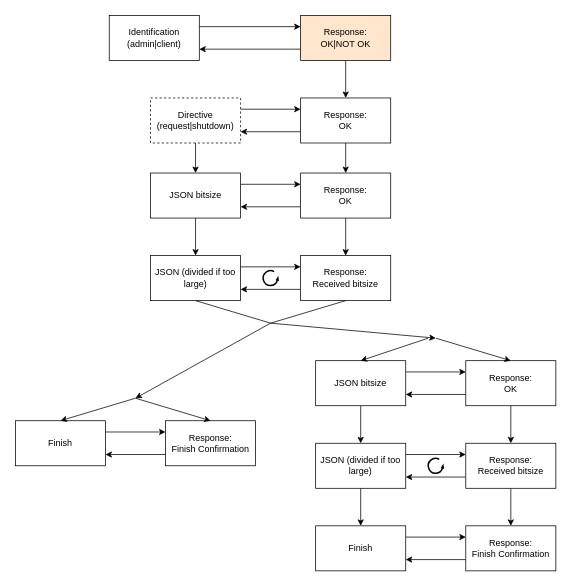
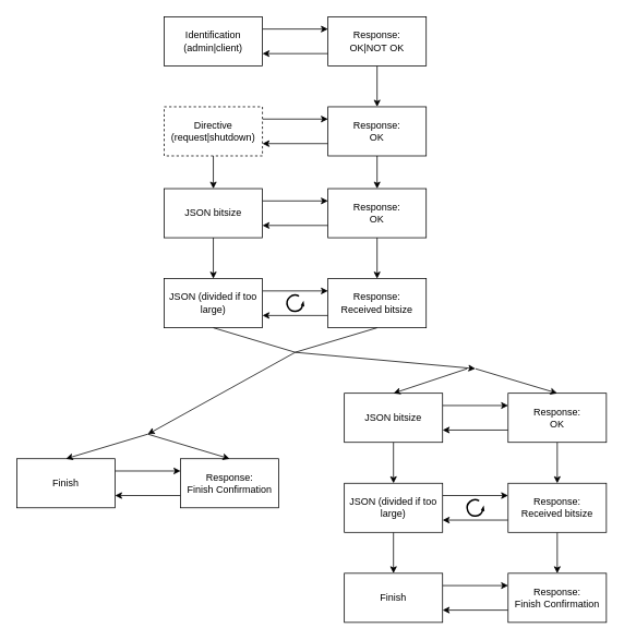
  <mxCell id="0" />
  <mxCell id="1" parent="0" />
  <mxCell id="2" style="edgeStyle=orthogonalEdgeStyle;rounded=0;orthogonalLoop=1;jettySize=auto;html=1;exitX=1;exitY=0.25;exitDx=0;exitDy=0;entryX=0;entryY=0.25;entryDx=0;entryDy=0;" edge="1" parent="1" source="4" target="12"><mxGeometry relative="1" as="geometry" /></mxCell>
  <mxCell id="3" style="edgeStyle=orthogonalEdgeStyle;rounded=0;orthogonalLoop=1;jettySize=auto;html=1;exitX=0.5;exitY=1;exitDx=0;exitDy=0;entryX=0.5;entryY=0;entryDx=0;entryDy=0;" edge="1" parent="1" source="4" target="20"><mxGeometry relative="1" as="geometry" /></mxCell>
  <mxCell id="4" value="Directive&lt;br&gt;(request|shutdown)" style="rounded=0;whiteSpace=wrap;html=1;dashed=1;" vertex="1" parent="1"><mxGeometry x="200" y="130" width="120" height="60" as="geometry" /></mxCell>
  <mxCell id="5" style="edgeStyle=orthogonalEdgeStyle;rounded=0;orthogonalLoop=1;jettySize=auto;html=1;exitX=1;exitY=0.25;exitDx=0;exitDy=0;entryX=0;entryY=0.25;entryDx=0;entryDy=0;" edge="1" parent="1" source="6" target="9"><mxGeometry relative="1" as="geometry" /></mxCell>
- <mxCell id="6" value="Identification&lt;br&gt;(admin|client)" style="rounded=0;whiteSpace=wrap;html=1;" vertex="1" parent="1"><mxGeometry x="145" y="20" width="120" height="60" as="geometry" /></mxCell>
+ <mxCell id="6" value="Identification&lt;br&gt;(admin|client)" style="rounded=0;whiteSpace=wrap;html=1;" vertex="1" parent="1"><mxGeometry x="200" y="20" width="120" height="60" as="geometry" /></mxCell>
  <mxCell id="7" style="edgeStyle=orthogonalEdgeStyle;rounded=0;orthogonalLoop=1;jettySize=auto;html=1;exitX=0;exitY=0.75;exitDx=0;exitDy=0;entryX=1;entryY=0.75;entryDx=0;entryDy=0;" edge="1" parent="1" source="9" target="6"><mxGeometry relative="1" as="geometry" /></mxCell>
  <mxCell id="8" style="edgeStyle=orthogonalEdgeStyle;rounded=0;orthogonalLoop=1;jettySize=auto;html=1;exitX=0.5;exitY=1;exitDx=0;exitDy=0;entryX=0.5;entryY=0;entryDx=0;entryDy=0;" edge="1" parent="1" source="9" target="12"><mxGeometry relative="1" as="geometry" /></mxCell>
- <mxCell id="9" value="Response:&lt;br&gt;OK|NOT OK" style="rounded=0;whiteSpace=wrap;html=1;fillColor=#ffe6cc;" vertex="1" parent="1"><mxGeometry x="400" y="20" width="120" height="60" as="geometry" /></mxCell>
+ <mxCell id="9" value="Response:&lt;br&gt;OK|NOT OK" style="rounded=0;whiteSpace=wrap;html=1;" vertex="1" parent="1"><mxGeometry x="400" y="20" width="120" height="60" as="geometry" /></mxCell>
  <mxCell id="10" style="edgeStyle=orthogonalEdgeStyle;rounded=0;orthogonalLoop=1;jettySize=auto;html=1;exitX=0;exitY=0.75;exitDx=0;exitDy=0;entryX=1;entryY=0.75;entryDx=0;entryDy=0;" edge="1" parent="1" source="12" target="4"><mxGeometry relative="1" as="geometry" /></mxCell>
  <mxCell id="11" style="edgeStyle=orthogonalEdgeStyle;rounded=0;orthogonalLoop=1;jettySize=auto;html=1;exitX=0.5;exitY=1;exitDx=0;exitDy=0;entryX=0.5;entryY=0;entryDx=0;entryDy=0;" edge="1" parent="1" source="12" target="15"><mxGeometry relative="1" as="geometry" /></mxCell>
  <mxCell id="12" value="Response:&lt;br&gt;OK" style="rounded=0;whiteSpace=wrap;html=1;" vertex="1" parent="1"><mxGeometry x="400" y="130" width="120" height="60" as="geometry" /></mxCell>
  <mxCell id="13" style="edgeStyle=orthogonalEdgeStyle;rounded=0;orthogonalLoop=1;jettySize=auto;html=1;exitX=0;exitY=0.75;exitDx=0;exitDy=0;entryX=1;entryY=0.75;entryDx=0;entryDy=0;" edge="1" parent="1" source="15" target="20"><mxGeometry relative="1" as="geometry" /></mxCell>
  <mxCell id="14" style="edgeStyle=orthogonalEdgeStyle;rounded=0;orthogonalLoop=1;jettySize=auto;html=1;exitX=0.5;exitY=1;exitDx=0;exitDy=0;entryX=0.5;entryY=0;entryDx=0;entryDy=0;" edge="1" parent="1" source="15" target="17"><mxGeometry relative="1" as="geometry" /></mxCell>
  <mxCell id="15" value="Response:&lt;br&gt;OK" style="rounded=0;whiteSpace=wrap;html=1;" vertex="1" parent="1"><mxGeometry x="400" y="230" width="120" height="60" as="geometry" /></mxCell>
  <mxCell id="16" style="edgeStyle=orthogonalEdgeStyle;rounded=0;orthogonalLoop=1;jettySize=auto;html=1;exitX=0;exitY=0.75;exitDx=0;exitDy=0;entryX=1;entryY=0.75;entryDx=0;entryDy=0;" edge="1" parent="1" source="17" target="22"><mxGeometry relative="1" as="geometry" /></mxCell>
  <mxCell id="17" value="Response:&lt;br&gt;Received bitsize" style="rounded=0;whiteSpace=wrap;html=1;" vertex="1" parent="1"><mxGeometry x="400" y="340" width="120" height="60" as="geometry" /></mxCell>
  <mxCell id="18" style="edgeStyle=orthogonalEdgeStyle;rounded=0;orthogonalLoop=1;jettySize=auto;html=1;exitX=1;exitY=0.25;exitDx=0;exitDy=0;entryX=0;entryY=0.25;entryDx=0;entryDy=0;" edge="1" parent="1" source="20" target="15"><mxGeometry relative="1" as="geometry" /></mxCell>
  <mxCell id="19" style="edgeStyle=orthogonalEdgeStyle;rounded=0;orthogonalLoop=1;jettySize=auto;html=1;exitX=0.5;exitY=1;exitDx=0;exitDy=0;entryX=0.5;entryY=0;entryDx=0;entryDy=0;" edge="1" parent="1" source="20" target="22"><mxGeometry relative="1" as="geometry" /></mxCell>
  <mxCell id="20" value="JSON bitsize" style="rounded=0;whiteSpace=wrap;html=1;" vertex="1" parent="1"><mxGeometry x="200" y="230" width="120" height="60" as="geometry" /></mxCell>
  <mxCell id="21" style="edgeStyle=orthogonalEdgeStyle;rounded=0;orthogonalLoop=1;jettySize=auto;html=1;exitX=1;exitY=0.25;exitDx=0;exitDy=0;entryX=0;entryY=0.25;entryDx=0;entryDy=0;" edge="1" parent="1" source="22" target="17"><mxGeometry relative="1" as="geometry" /></mxCell>
  <mxCell id="22" value="JSON (divided if too large)" style="rounded=0;whiteSpace=wrap;html=1;" vertex="1" parent="1"><mxGeometry x="200" y="340" width="120" height="60" as="geometry" /></mxCell>
  <mxCell id="23" style="edgeStyle=orthogonalEdgeStyle;rounded=0;orthogonalLoop=1;jettySize=auto;html=1;exitX=1;exitY=0.25;exitDx=0;exitDy=0;entryX=0;entryY=0.25;entryDx=0;entryDy=0;" edge="1" parent="1" source="24" target="26"><mxGeometry relative="1" as="geometry" /></mxCell>
  <mxCell id="24" value="Finish" style="rounded=0;whiteSpace=wrap;html=1;" vertex="1" parent="1"><mxGeometry x="20" y="560" width="120" height="60" as="geometry" /></mxCell>
  <mxCell id="25" style="edgeStyle=orthogonalEdgeStyle;rounded=0;orthogonalLoop=1;jettySize=auto;html=1;exitX=0;exitY=0.75;exitDx=0;exitDy=0;entryX=1;entryY=0.75;entryDx=0;entryDy=0;" edge="1" parent="1" source="26" target="24"><mxGeometry relative="1" as="geometry" /></mxCell>
  <mxCell id="26" value="Response:&lt;br&gt;Finish Confirmation" style="rounded=0;whiteSpace=wrap;html=1;" vertex="1" parent="1"><mxGeometry x="220" y="560" width="120" height="60" as="geometry" /></mxCell>
  <mxCell id="27" style="edgeStyle=orthogonalEdgeStyle;rounded=0;orthogonalLoop=1;jettySize=auto;html=1;exitX=0;exitY=0.75;exitDx=0;exitDy=0;entryX=1;entryY=0.75;entryDx=0;entryDy=0;" edge="1" parent="1" source="29" target="35"><mxGeometry relative="1" as="geometry" /></mxCell>
  <mxCell id="28" style="edgeStyle=orthogonalEdgeStyle;rounded=0;orthogonalLoop=1;jettySize=auto;html=1;exitX=0.5;exitY=1;exitDx=0;exitDy=0;entryX=0.5;entryY=0;entryDx=0;entryDy=0;" edge="1" parent="1" source="29" target="32"><mxGeometry relative="1" as="geometry" /></mxCell>
  <mxCell id="29" value="Response:&lt;br&gt;OK" style="rounded=0;whiteSpace=wrap;html=1;" vertex="1" parent="1"><mxGeometry x="620" y="480" width="120" height="60" as="geometry" /></mxCell>
  <mxCell id="30" style="edgeStyle=orthogonalEdgeStyle;rounded=0;orthogonalLoop=1;jettySize=auto;html=1;exitX=0;exitY=0.75;exitDx=0;exitDy=0;entryX=1;entryY=0.75;entryDx=0;entryDy=0;" edge="1" parent="1" source="32" target="38"><mxGeometry relative="1" as="geometry" /></mxCell>
  <mxCell id="31" style="edgeStyle=orthogonalEdgeStyle;rounded=0;orthogonalLoop=1;jettySize=auto;html=1;exitX=0.5;exitY=1;exitDx=0;exitDy=0;entryX=0.5;entryY=0;entryDx=0;entryDy=0;" edge="1" parent="1" source="32" target="42"><mxGeometry relative="1" as="geometry" /></mxCell>
  <mxCell id="32" value="Response:&lt;br&gt;Received bitsize" style="rounded=0;whiteSpace=wrap;html=1;" vertex="1" parent="1"><mxGeometry x="620" y="590" width="120" height="60" as="geometry" /></mxCell>
  <mxCell id="33" style="edgeStyle=orthogonalEdgeStyle;rounded=0;orthogonalLoop=1;jettySize=auto;html=1;exitX=1;exitY=0.25;exitDx=0;exitDy=0;entryX=0;entryY=0.25;entryDx=0;entryDy=0;" edge="1" parent="1" source="35" target="29"><mxGeometry relative="1" as="geometry" /></mxCell>
  <mxCell id="34" style="edgeStyle=orthogonalEdgeStyle;rounded=0;orthogonalLoop=1;jettySize=auto;html=1;exitX=0.5;exitY=1;exitDx=0;exitDy=0;entryX=0.5;entryY=0;entryDx=0;entryDy=0;" edge="1" parent="1" source="35" target="38"><mxGeometry relative="1" as="geometry" /></mxCell>
  <mxCell id="35" value="JSON bitsize" style="rounded=0;whiteSpace=wrap;html=1;" vertex="1" parent="1"><mxGeometry x="420" y="480" width="120" height="60" as="geometry" /></mxCell>
  <mxCell id="36" style="edgeStyle=orthogonalEdgeStyle;rounded=0;orthogonalLoop=1;jettySize=auto;html=1;exitX=1;exitY=0.25;exitDx=0;exitDy=0;entryX=0;entryY=0.25;entryDx=0;entryDy=0;" edge="1" parent="1" source="38" target="32"><mxGeometry relative="1" as="geometry" /></mxCell>
  <mxCell id="37" style="edgeStyle=orthogonalEdgeStyle;rounded=0;orthogonalLoop=1;jettySize=auto;html=1;exitX=0.5;exitY=1;exitDx=0;exitDy=0;entryX=0.5;entryY=0;entryDx=0;entryDy=0;" edge="1" parent="1" source="38" target="40"><mxGeometry relative="1" as="geometry" /></mxCell>
  <mxCell id="38" value="JSON (divided if too large)" style="rounded=0;whiteSpace=wrap;html=1;" vertex="1" parent="1"><mxGeometry x="420" y="590" width="120" height="60" as="geometry" /></mxCell>
  <mxCell id="39" style="edgeStyle=orthogonalEdgeStyle;rounded=0;orthogonalLoop=1;jettySize=auto;html=1;exitX=1;exitY=0.25;exitDx=0;exitDy=0;entryX=0;entryY=0.25;entryDx=0;entryDy=0;" edge="1" parent="1" source="40" target="42"><mxGeometry relative="1" as="geometry" /></mxCell>
  <mxCell id="40" value="Finish" style="rounded=0;whiteSpace=wrap;html=1;" vertex="1" parent="1"><mxGeometry x="420" y="700" width="120" height="60" as="geometry" /></mxCell>
  <mxCell id="41" style="edgeStyle=orthogonalEdgeStyle;rounded=0;orthogonalLoop=1;jettySize=auto;html=1;exitX=0;exitY=0.75;exitDx=0;exitDy=0;entryX=1;entryY=0.75;entryDx=0;entryDy=0;" edge="1" parent="1" source="42" target="40"><mxGeometry relative="1" as="geometry" /></mxCell>
  <mxCell id="42" value="Response:&lt;br&gt;Finish Confirmation" style="rounded=0;whiteSpace=wrap;html=1;" vertex="1" parent="1"><mxGeometry x="620" y="700" width="120" height="60" as="geometry" /></mxCell>
  <mxCell id="43" value="" style="endArrow=none;html=1;rounded=0;exitX=0.5;exitY=1;exitDx=0;exitDy=0;" edge="1" parent="1" source="22"><mxGeometry width="50" height="50" relative="1" as="geometry"><mxPoint x="340" y="390" as="sourcePoint" /><mxPoint x="360" y="430" as="targetPoint" /></mxGeometry></mxCell>
  <mxCell id="44" value="" style="endArrow=none;html=1;rounded=0;entryX=0.5;entryY=1;entryDx=0;entryDy=0;" edge="1" parent="1" target="17"><mxGeometry width="50" height="50" relative="1" as="geometry"><mxPoint x="360" y="430" as="sourcePoint" /><mxPoint x="390" y="340" as="targetPoint" /></mxGeometry></mxCell>
  <mxCell id="45" value="" style="verticalLabelPosition=bottom;html=1;verticalAlign=top;strokeWidth=2;shape=mxgraph.lean_mapping.physical_pull;pointerEvents=1;" vertex="1" parent="1"><mxGeometry x="350" y="360" width="20" height="20" as="geometry" /></mxCell>
  <mxCell id="46" value="" style="endArrow=classic;html=1;rounded=0;" edge="1" parent="1"><mxGeometry width="50" height="50" relative="1" as="geometry"><mxPoint x="360" y="430" as="sourcePoint" /><mxPoint x="580" y="450" as="targetPoint" /></mxGeometry></mxCell>
  <mxCell id="47" value="" style="endArrow=classic;html=1;rounded=0;" edge="1" parent="1"><mxGeometry width="50" height="50" relative="1" as="geometry"><mxPoint x="360" y="430" as="sourcePoint" /><mxPoint x="180" y="530" as="targetPoint" /></mxGeometry></mxCell>
  <mxCell id="48" value="" style="endArrow=classic;html=1;rounded=0;entryX=0.5;entryY=0;entryDx=0;entryDy=0;" edge="1" parent="1" target="24"><mxGeometry width="50" height="50" relative="1" as="geometry"><mxPoint x="180" y="530" as="sourcePoint" /><mxPoint x="0" y="520" as="targetPoint" /></mxGeometry></mxCell>
  <mxCell id="49" value="" style="endArrow=classic;html=1;rounded=0;entryX=0.5;entryY=0;entryDx=0;entryDy=0;" edge="1" parent="1" target="26"><mxGeometry width="50" height="50" relative="1" as="geometry"><mxPoint x="180" y="530" as="sourcePoint" /><mxPoint x="90" y="570" as="targetPoint" /></mxGeometry></mxCell>
  <mxCell id="50" value="" style="endArrow=classic;html=1;rounded=0;entryX=0.5;entryY=0;entryDx=0;entryDy=0;" edge="1" parent="1"><mxGeometry width="50" height="50" relative="1" as="geometry"><mxPoint x="580" y="450" as="sourcePoint" /><mxPoint x="680" y="480" as="targetPoint" /></mxGeometry></mxCell>
  <mxCell id="51" value="" style="endArrow=classic;html=1;rounded=0;entryX=0.5;entryY=0;entryDx=0;entryDy=0;" edge="1" parent="1" target="35"><mxGeometry width="50" height="50" relative="1" as="geometry"><mxPoint x="570" y="450" as="sourcePoint" /><mxPoint x="690" y="490" as="targetPoint" /></mxGeometry></mxCell>
  <mxCell id="52" value="" style="verticalLabelPosition=bottom;html=1;verticalAlign=top;strokeWidth=2;shape=mxgraph.lean_mapping.physical_pull;pointerEvents=1;" vertex="1" parent="1"><mxGeometry x="570" y="610" width="20" height="20" as="geometry" /></mxCell>
